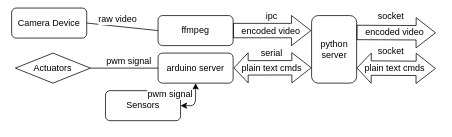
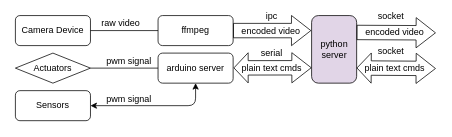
  <mxCell id="0" />
  <mxCell id="1" parent="0" />
- <mxCell id="2" value="Camera Device" style="rounded=1;whiteSpace=wrap;html=1;" vertex="1" parent="1"><mxGeometry x="15" y="10" width="100" height="40" as="geometry" /></mxCell>
+ <mxCell id="2" value="Camera Device" style="rounded=1;whiteSpace=wrap;html=1;" vertex="1" parent="1"><mxGeometry x="20" y="20" width="100" height="40" as="geometry" /></mxCell>
  <mxCell id="3" value="ffmpeg" style="rounded=1;whiteSpace=wrap;html=1;" vertex="1" parent="1"><mxGeometry x="210" y="20" width="100" height="40" as="geometry" /></mxCell>
  <mxCell id="4" value="" style="endArrow=none;html=1;entryX=0;entryY=0.5;entryDx=0;entryDy=0;exitX=1;exitY=0.5;exitDx=0;exitDy=0;" edge="1" parent="1" source="2" target="3"><mxGeometry width="50" height="50" relative="1" as="geometry"><mxPoint x="20" y="130" as="sourcePoint" /><mxPoint x="70" y="80" as="targetPoint" /></mxGeometry></mxCell>
  <mxCell id="5" value="raw video" style="text;html=1;resizable=0;points=[];align=center;verticalAlign=middle;labelBackgroundColor=#ffffff;" vertex="1" connectable="0" parent="4"><mxGeometry x="-0.271" y="-2" relative="1" as="geometry"><mxPoint x="6" y="-11.5" as="offset" /></mxGeometry></mxCell>
  <mxCell id="6" value="arduino server" style="rounded=1;whiteSpace=wrap;html=1;" vertex="1" parent="1"><mxGeometry x="210" y="70" width="100" height="40" as="geometry" /></mxCell>
  <mxCell id="7" value="Actuators&lt;br&gt;" style="rhombus;whiteSpace=wrap;html=1;" vertex="1" parent="1"><mxGeometry x="20" y="70" width="100" height="40" as="geometry" /></mxCell>
- <mxCell id="8" value="Sensors&lt;br&gt;" style="rounded=1;whiteSpace=wrap;html=1;" vertex="1" parent="1"><mxGeometry x="140" y="120" width="100" height="40" as="geometry" /></mxCell>
+ <mxCell id="8" value="Sensors&lt;br&gt;" style="rounded=1;whiteSpace=wrap;html=1;" vertex="1" parent="1"><mxGeometry x="20" y="120" width="100" height="40" as="geometry" /></mxCell>
  <mxCell id="9" value="" style="endArrow=none;html=1;entryX=1;entryY=0.5;entryDx=0;entryDy=0;exitX=0;exitY=0.5;exitDx=0;exitDy=0;" edge="1" parent="1" source="6" target="7"><mxGeometry width="50" height="50" relative="1" as="geometry"><mxPoint x="150" y="140" as="sourcePoint" /><mxPoint x="200" y="90" as="targetPoint" /></mxGeometry></mxCell>
  <mxCell id="10" value="pwm signal" style="text;html=1;resizable=0;points=[];align=center;verticalAlign=middle;labelBackgroundColor=#ffffff;" vertex="1" connectable="0" parent="9"><mxGeometry x="-0.129" relative="1" as="geometry"><mxPoint x="-1" y="-10" as="offset" /></mxGeometry></mxCell>
  <mxCell id="11" value="" style="endArrow=classic;startArrow=classic;html=1;exitX=1;exitY=0.5;exitDx=0;exitDy=0;entryX=0.5;entryY=1;entryDx=0;entryDy=0;" edge="1" parent="1" source="8" target="6"><mxGeometry width="50" height="50" relative="1" as="geometry"><mxPoint x="200" y="200" as="sourcePoint" /><mxPoint x="250" y="150" as="targetPoint" /><Array as="points"><mxPoint x="260" y="140" /></Array></mxGeometry></mxCell>
  <mxCell id="12" value="pwm signal" style="text;html=1;resizable=0;points=[];align=center;verticalAlign=middle;labelBackgroundColor=#ffffff;" vertex="1" connectable="0" parent="11"><mxGeometry x="0.011" y="-1" relative="1" as="geometry"><mxPoint x="-36" y="-11" as="offset" /></mxGeometry></mxCell>
- <mxCell id="13" value="python server" style="rounded=1;whiteSpace=wrap;html=1;" vertex="1" parent="1"><mxGeometry x="414.5" y="20" width="60" height="90" as="geometry" /></mxCell>
+ <mxCell id="13" value="python server" style="rounded=1;whiteSpace=wrap;html=1;fillColor=#e1d5e7;" vertex="1" parent="1"><mxGeometry x="414.5" y="20" width="60" height="90" as="geometry" /></mxCell>
  <mxCell id="14" value="" style="shape=flexArrow;endArrow=classic;startArrow=none;html=1;exitX=1;exitY=0.5;exitDx=0;exitDy=0;width=19.2;endSize=8.268;startFill=0;" edge="1" parent="1" source="3"><mxGeometry width="50" height="50" relative="1" as="geometry"><mxPoint x="330" y="70" as="sourcePoint" /><mxPoint x="414" y="40" as="targetPoint" /></mxGeometry></mxCell>
  <mxCell id="15" value="ipc" style="text;html=1;resizable=0;points=[];align=center;verticalAlign=middle;labelBackgroundColor=#ffffff;" vertex="1" connectable="0" parent="14"><mxGeometry x="-0.254" y="1" relative="1" as="geometry"><mxPoint x="11" y="-19" as="offset" /></mxGeometry></mxCell>
  <mxCell id="16" value="encoded video" style="text;html=1;resizable=0;points=[];align=center;verticalAlign=middle;labelBackgroundColor=#ffffff;" vertex="1" connectable="0" parent="14"><mxGeometry x="-0.531" y="-2" relative="1" as="geometry"><mxPoint x="25.5" y="-2" as="offset" /></mxGeometry></mxCell>
  <mxCell id="17" value="" style="shape=flexArrow;endArrow=classic;startArrow=classic;html=1;exitX=1;exitY=0.5;exitDx=0;exitDy=0;width=19.2;endSize=8.268;" edge="1" parent="1"><mxGeometry width="50" height="50" relative="1" as="geometry"><mxPoint x="310.534" y="89.672" as="sourcePoint" /><mxPoint x="414.5" y="89.5" as="targetPoint" /></mxGeometry></mxCell>
  <mxCell id="18" value="serial" style="text;html=1;resizable=0;points=[];align=center;verticalAlign=middle;labelBackgroundColor=#ffffff;" vertex="1" connectable="0" parent="17"><mxGeometry x="-0.254" y="1" relative="1" as="geometry"><mxPoint x="11" y="-19" as="offset" /></mxGeometry></mxCell>
  <mxCell id="19" value="plain text cmds" style="text;html=1;resizable=0;points=[];align=center;verticalAlign=middle;labelBackgroundColor=#ffffff;" vertex="1" connectable="0" parent="17"><mxGeometry x="-0.531" y="-2" relative="1" as="geometry"><mxPoint x="25.5" y="-2" as="offset" /></mxGeometry></mxCell>
  <mxCell id="20" value="" style="shape=flexArrow;endArrow=classic;startArrow=none;html=1;exitX=1;exitY=0.25;exitDx=0;exitDy=0;width=19.2;endSize=8.268;startFill=0;" edge="1" parent="1" source="13"><mxGeometry width="50" height="50" relative="1" as="geometry"><mxPoint x="479.857" y="89.357" as="sourcePoint" /><mxPoint x="580" y="43" as="targetPoint" /></mxGeometry></mxCell>
  <mxCell id="21" value="socket" style="text;html=1;resizable=0;points=[];align=center;verticalAlign=middle;labelBackgroundColor=#ffffff;" vertex="1" connectable="0" parent="20"><mxGeometry x="-0.254" y="1" relative="1" as="geometry"><mxPoint x="6" y="-21.5" as="offset" /></mxGeometry></mxCell>
  <mxCell id="22" value="encoded video" style="text;html=1;resizable=0;points=[];align=center;verticalAlign=middle;labelBackgroundColor=#ffffff;" vertex="1" connectable="0" parent="20"><mxGeometry x="-0.531" y="-2" relative="1" as="geometry"><mxPoint x="25.5" y="-2" as="offset" /></mxGeometry></mxCell>
  <mxCell id="23" value="" style="shape=flexArrow;endArrow=classic;startArrow=block;html=1;exitX=1;exitY=0.75;exitDx=0;exitDy=0;width=19.2;endSize=8.268;startFill=0;" edge="1" parent="1"><mxGeometry width="50" height="50" relative="1" as="geometry"><mxPoint x="474.429" y="89.786" as="sourcePoint" /><mxPoint x="580" y="90.5" as="targetPoint" /></mxGeometry></mxCell>
  <mxCell id="24" value="socket" style="text;html=1;resizable=0;points=[];align=center;verticalAlign=middle;labelBackgroundColor=#ffffff;" vertex="1" connectable="0" parent="23"><mxGeometry x="-0.254" y="1" relative="1" as="geometry"><mxPoint x="6" y="-21.5" as="offset" /></mxGeometry></mxCell>
  <mxCell id="25" value="plain text cmds" style="text;html=1;resizable=0;points=[];align=center;verticalAlign=middle;labelBackgroundColor=#ffffff;" vertex="1" connectable="0" parent="23"><mxGeometry x="-0.531" y="-2" relative="1" as="geometry"><mxPoint x="25.5" y="-2" as="offset" /></mxGeometry></mxCell>
